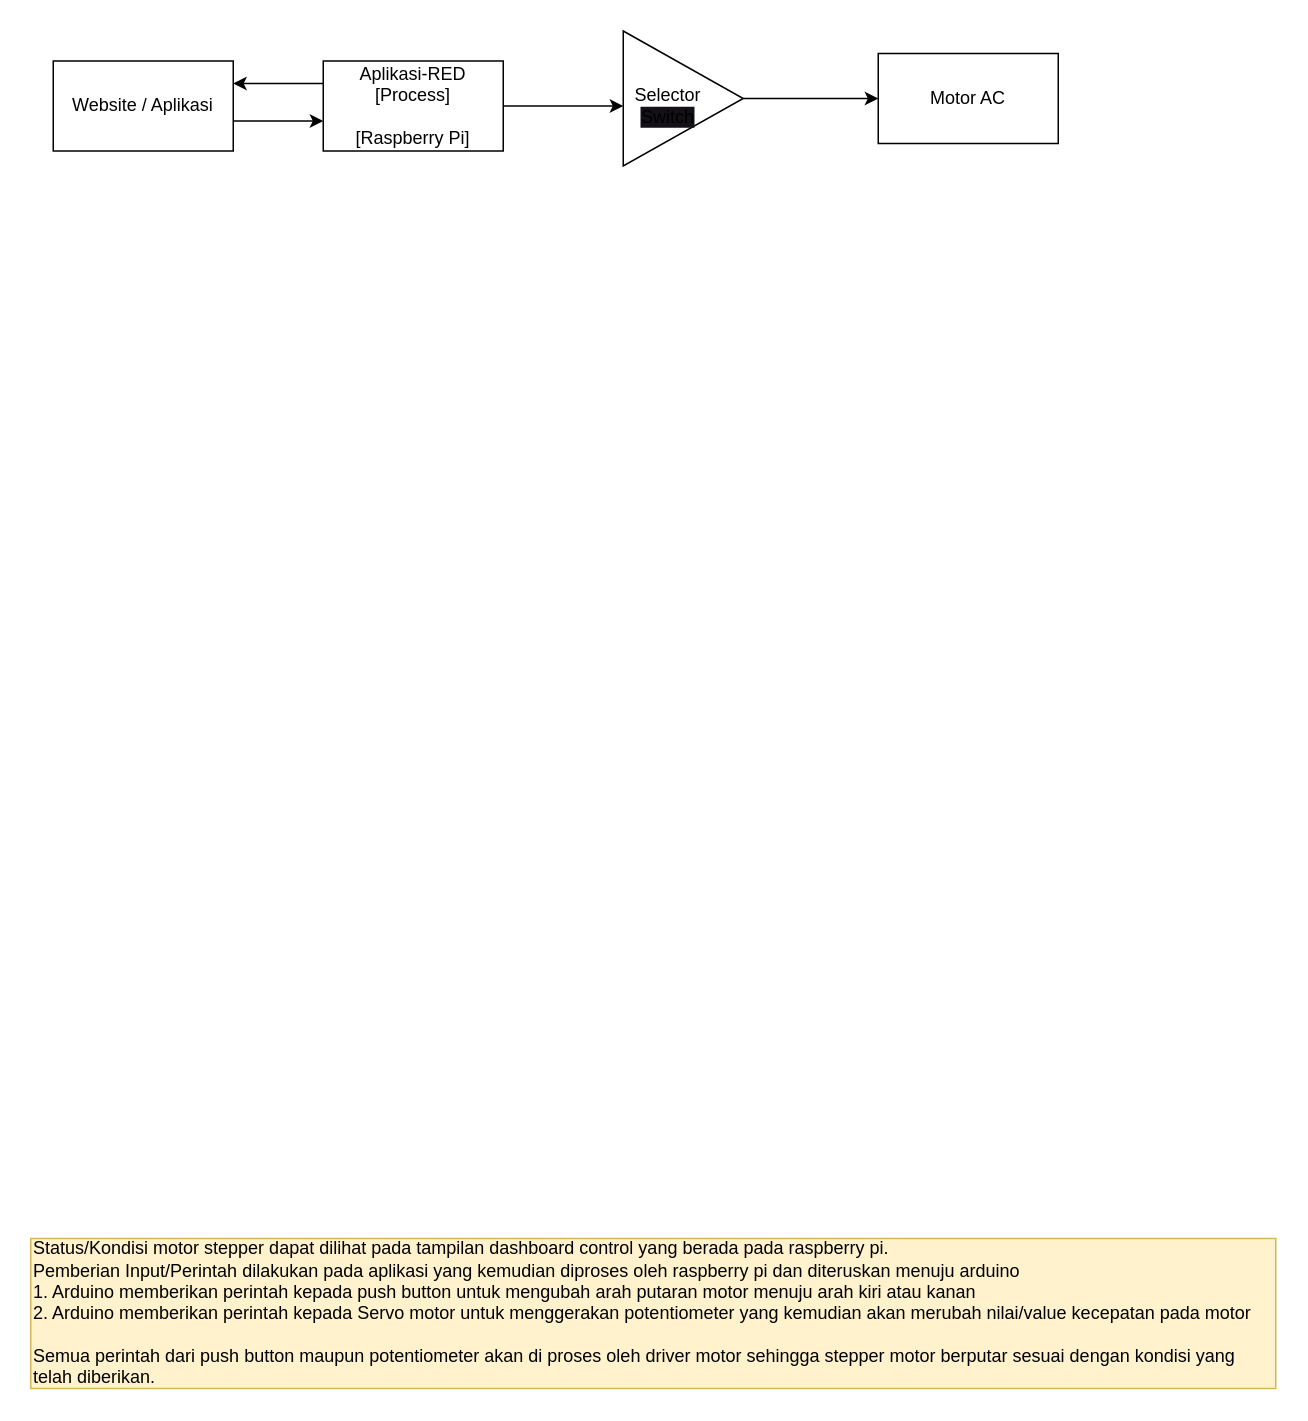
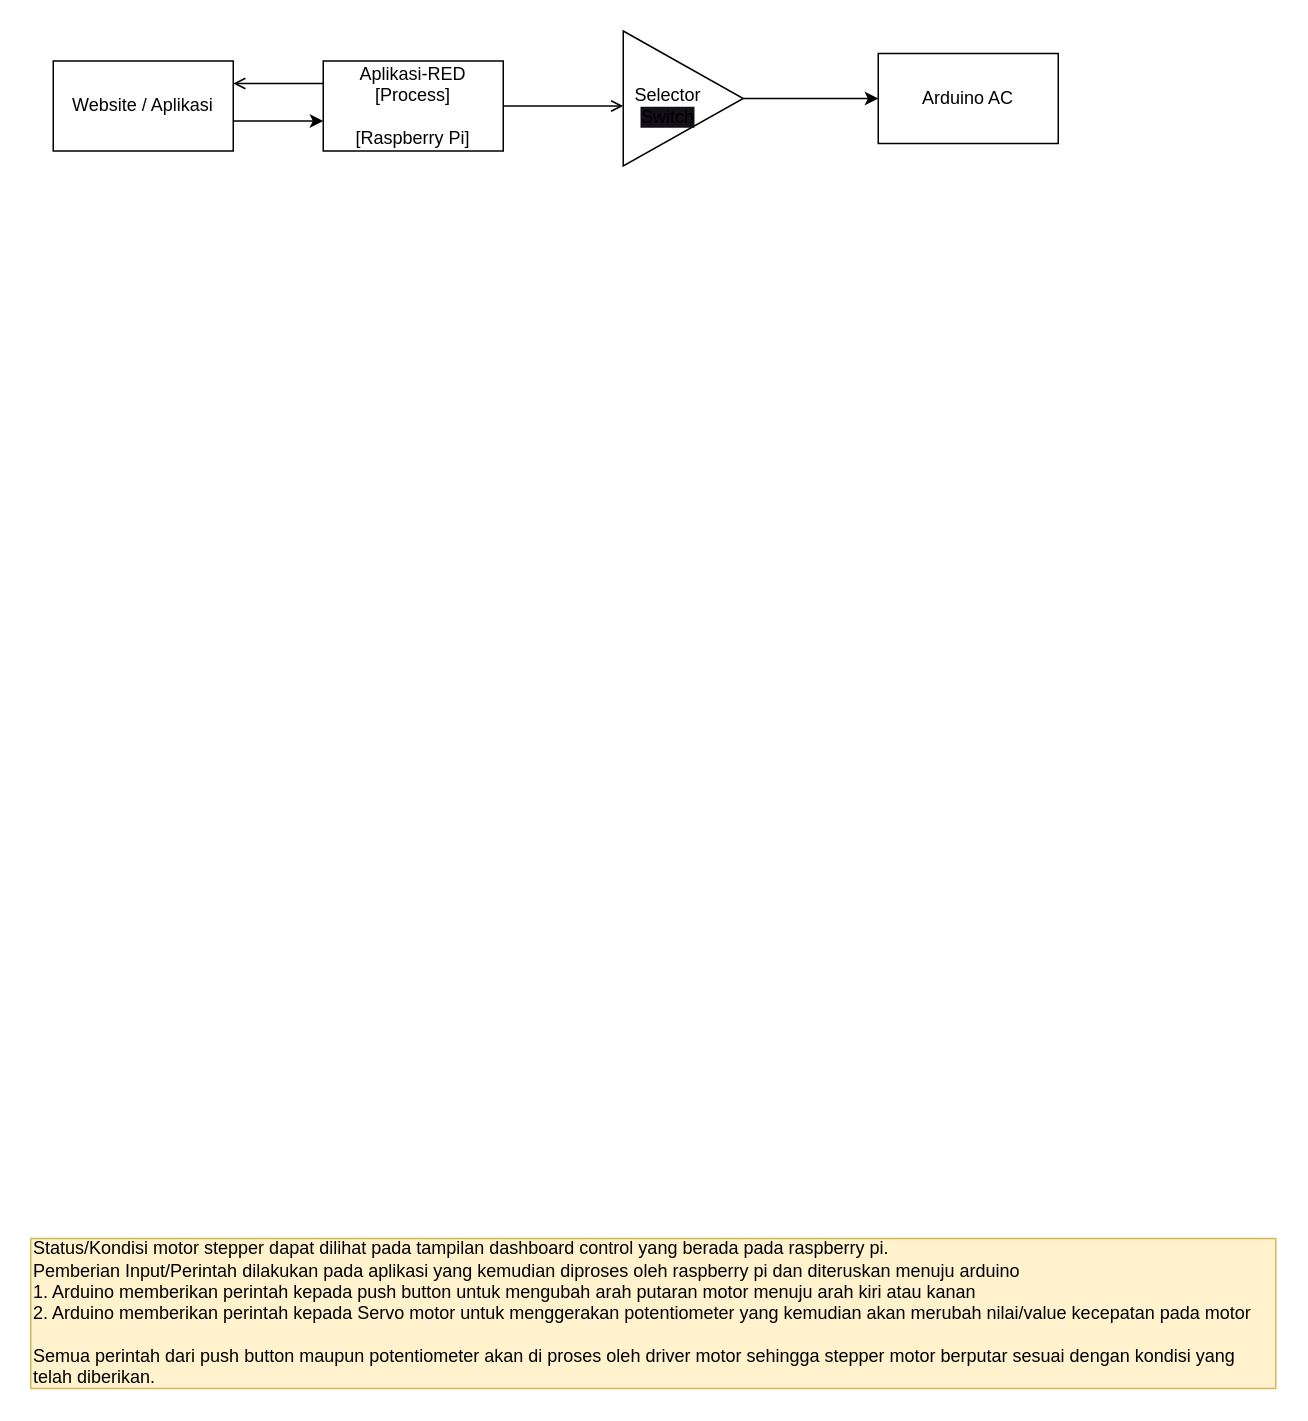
  <mxCell id="0" />
  <mxCell id="1" parent="0" />
- <mxCell id="2" style="edgeStyle=orthogonalEdgeStyle;rounded=0;orthogonalLoop=1;jettySize=auto;html=1;exitX=0;exitY=0.25;exitDx=0;exitDy=0;entryX=1;entryY=0.25;entryDx=0;entryDy=0;" parent="1" source="4" edge="1" target="6"><mxGeometry relative="1" as="geometry"><mxPoint x="415" y="120" as="targetPoint" /></mxGeometry></mxCell>
- <mxCell id="3" style="edgeStyle=orthogonalEdgeStyle;rounded=0;orthogonalLoop=1;jettySize=auto;html=1;exitX=1;exitY=0.5;exitDx=0;exitDy=0;entryX=0;entryY=0.5;entryDx=0;entryDy=0;" edge="1" parent="1" source="4" target="11"><mxGeometry relative="1" as="geometry"><Array as="points" /></mxGeometry></mxCell>
+ <mxCell id="2" style="edgeStyle=orthogonalEdgeStyle;rounded=0;orthogonalLoop=1;jettySize=auto;html=1;exitX=0;exitY=0.25;exitDx=0;exitDy=0;entryX=1;entryY=0.25;entryDx=0;entryDy=0;endArrow=open;" parent="1" source="4" edge="1" target="6"><mxGeometry relative="1" as="geometry"><mxPoint x="415" y="120" as="targetPoint" /></mxGeometry></mxCell>
+ <mxCell id="3" style="edgeStyle=orthogonalEdgeStyle;rounded=0;orthogonalLoop=1;jettySize=auto;html=1;exitX=1;exitY=0.5;exitDx=0;exitDy=0;entryX=0;entryY=0.5;entryDx=0;entryDy=0;endArrow=open;" edge="1" parent="1" source="4" target="11"><mxGeometry relative="1" as="geometry"><Array as="points" /></mxGeometry></mxCell>
  <mxCell id="4" value="Aplikasi-RED [Process]&lt;br&gt;&lt;br&gt;[Raspberry Pi]" style="rounded=0;whiteSpace=wrap;html=1;" parent="1" vertex="1"><mxGeometry x="215" y="40" width="120" height="60" as="geometry" /></mxCell>
  <mxCell id="5" style="edgeStyle=orthogonalEdgeStyle;rounded=0;orthogonalLoop=1;jettySize=auto;html=1;exitX=1;exitY=0.5;exitDx=0;exitDy=0;" edge="1" parent="1" source="6"><mxGeometry relative="1" as="geometry"><mxPoint x="215" y="80" as="targetPoint" /><Array as="points"><mxPoint x="155" y="80" /><mxPoint x="215" y="80" /></Array></mxGeometry></mxCell>
  <mxCell id="6" value="Website / Aplikasi" style="whiteSpace=wrap;html=1;rounded=0;" parent="1" vertex="1"><mxGeometry x="35" y="40" width="120" height="60" as="geometry" /></mxCell>
- <mxCell id="7" value="Motor AC" style="rounded=0;whiteSpace=wrap;html=1;" parent="1" vertex="1"><mxGeometry x="585" y="35" width="120" height="60" as="geometry" /></mxCell>
+ <mxCell id="7" value="Arduino AC" style="rounded=0;whiteSpace=wrap;html=1;" parent="1" vertex="1"><mxGeometry x="585" y="35" width="120" height="60" as="geometry" /></mxCell>
  <mxCell id="8" value="&lt;div style=&quot;text-align: justify&quot;&gt;Status/Kondisi motor stepper dapat dilihat pada tampilan dashboard control yang berada pada raspberry pi.&lt;/div&gt;&lt;div style=&quot;text-align: justify&quot;&gt;Pemberian Input/Perintah dilakukan pada aplikasi yang kemudian diproses oleh raspberry pi dan diteruskan menuju arduino&lt;br&gt;1. Arduino memberikan perintah kepada push button untuk mengubah arah putaran motor menuju arah kiri atau kanan&lt;br&gt;2. Arduino memberikan perintah kepada Servo motor untuk menggerakan potentiometer yang kemudian akan merubah nilai/value kecepatan pada motor&lt;br&gt;&lt;br&gt;Semua perintah dari push button maupun potentiometer akan di proses oleh driver motor sehingga stepper motor berputar sesuai dengan kondisi yang&lt;/div&gt;&lt;div style=&quot;text-align: justify&quot;&gt;telah diberikan.&amp;nbsp;&lt;/div&gt;" style="text;html=1;align=left;verticalAlign=middle;resizable=0;points=[];autosize=1;fillColor=#fff2cc;strokeColor=#d6b656;" parent="1" vertex="1"><mxGeometry x="20" y="825" width="830" height="100" as="geometry" /></mxCell>
  <mxCell id="9" style="edgeStyle=orthogonalEdgeStyle;rounded=0;orthogonalLoop=1;jettySize=auto;html=1;exitX=1;exitY=0.5;exitDx=0;exitDy=0;entryX=0;entryY=0.5;entryDx=0;entryDy=0;" edge="1" parent="1" source="10" target="7"><mxGeometry relative="1" as="geometry" /></mxCell>
  <mxCell id="10" value="" style="triangle;whiteSpace=wrap;html=1;rotation=0;" parent="1" vertex="1"><mxGeometry x="415" y="20" width="80" height="90" as="geometry" /></mxCell>
  <mxCell id="11" value="Selector&lt;br&gt;&lt;span data-darkreader-inline-bgcolor=&quot;&quot; style=&quot;background-color: rgb(19, 16, 23); --darkreader-inline-bgcolor:#0f0d12;&quot;&gt;Switch&lt;/span&gt;" style="text;html=1;strokeColor=none;fillColor=none;align=center;verticalAlign=middle;whiteSpace=wrap;rounded=0;" parent="1" vertex="1"><mxGeometry x="415" y="55" width="60" height="30" as="geometry" /></mxCell>
